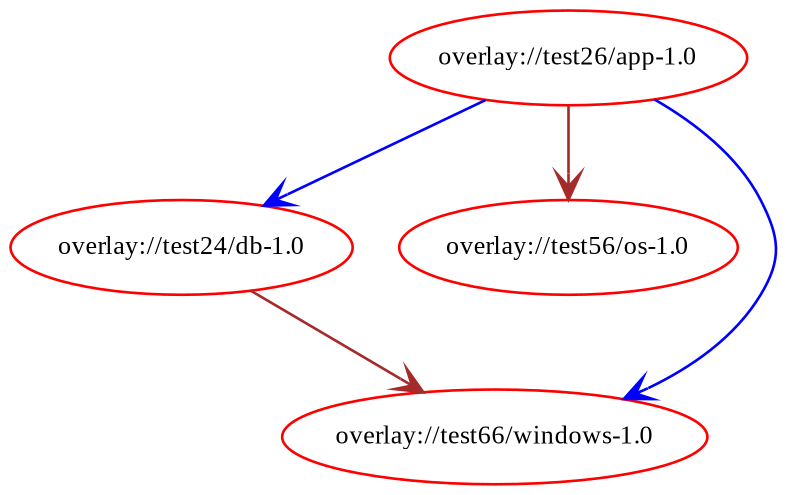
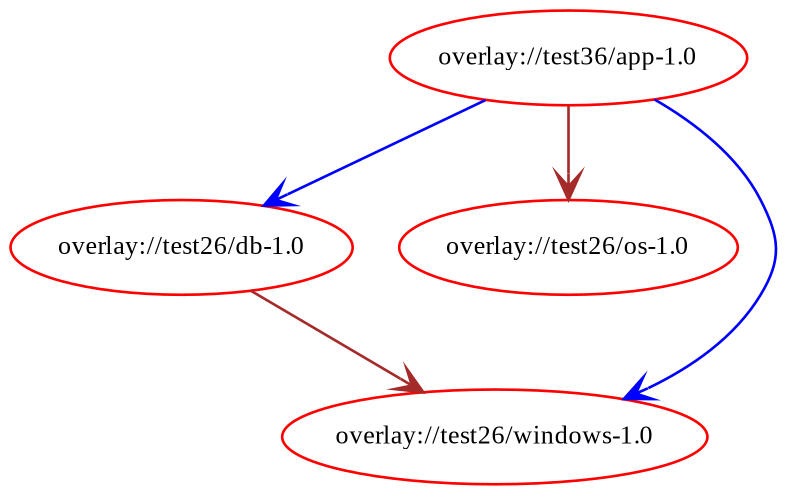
  digraph {
    compound=true
    concentrate=true
    fontname="Liberation Serif"
    newrank=true
    rankdir=TD
    node [color=red fontname="Liberation Serif" fontsize=10]
    edge [arrowhead=vee color=blue fontname="Liberation Serif"]
-   "overlay://test26/app-1.0"
-   "overlay://test26/db-1.0" [label="overlay://test24/db-1.0"]
-   "overlay://test26/os-1.0" [label="overlay://test56/os-1.0"]
-   "overlay://test26/windows-1.0" [label="overlay://test66/windows-1.0"]
+   "overlay://test26/app-1.0" [label="overlay://test36/app-1.0"]
+   "overlay://test26/db-1.0"
+   "overlay://test26/os-1.0"
+   "overlay://test26/windows-1.0"
    "overlay://test26/app-1.0" -> "overlay://test26/db-1.0"
    "overlay://test26/app-1.0" -> "overlay://test26/os-1.0" [color=brown]
    "overlay://test26/app-1.0" -> "overlay://test26/windows-1.0"
    "overlay://test26/db-1.0" -> "overlay://test26/windows-1.0" [color=brown]
  }
